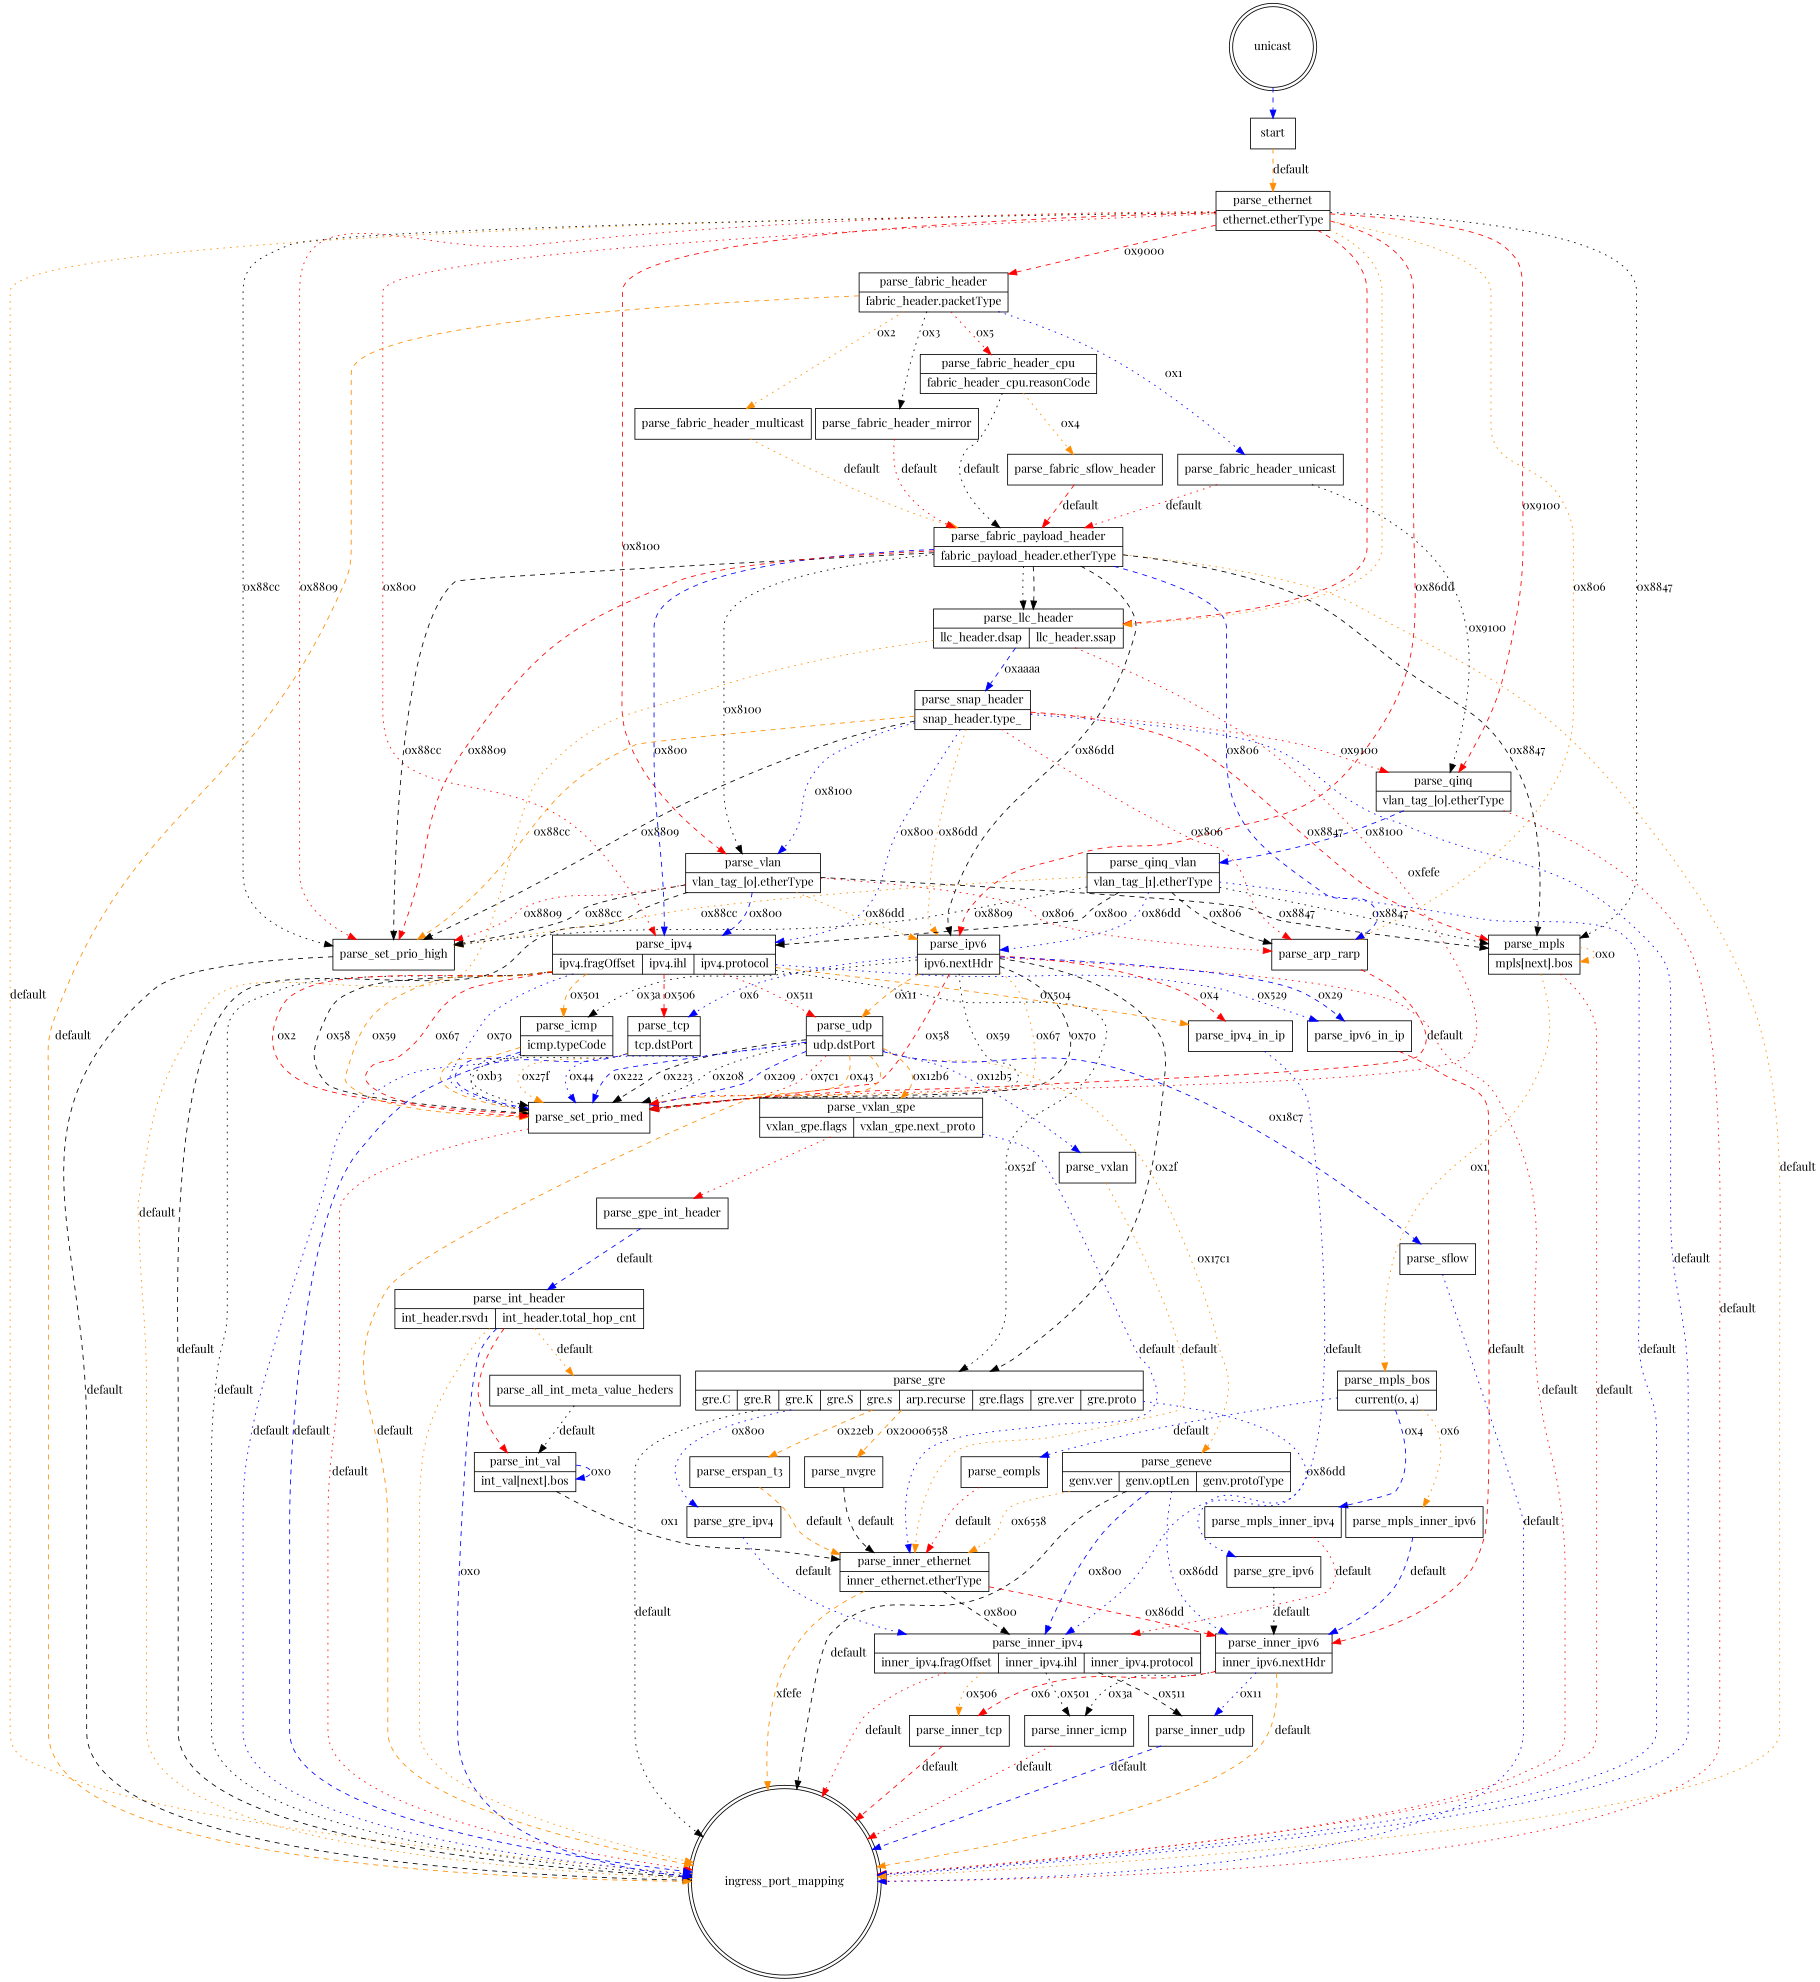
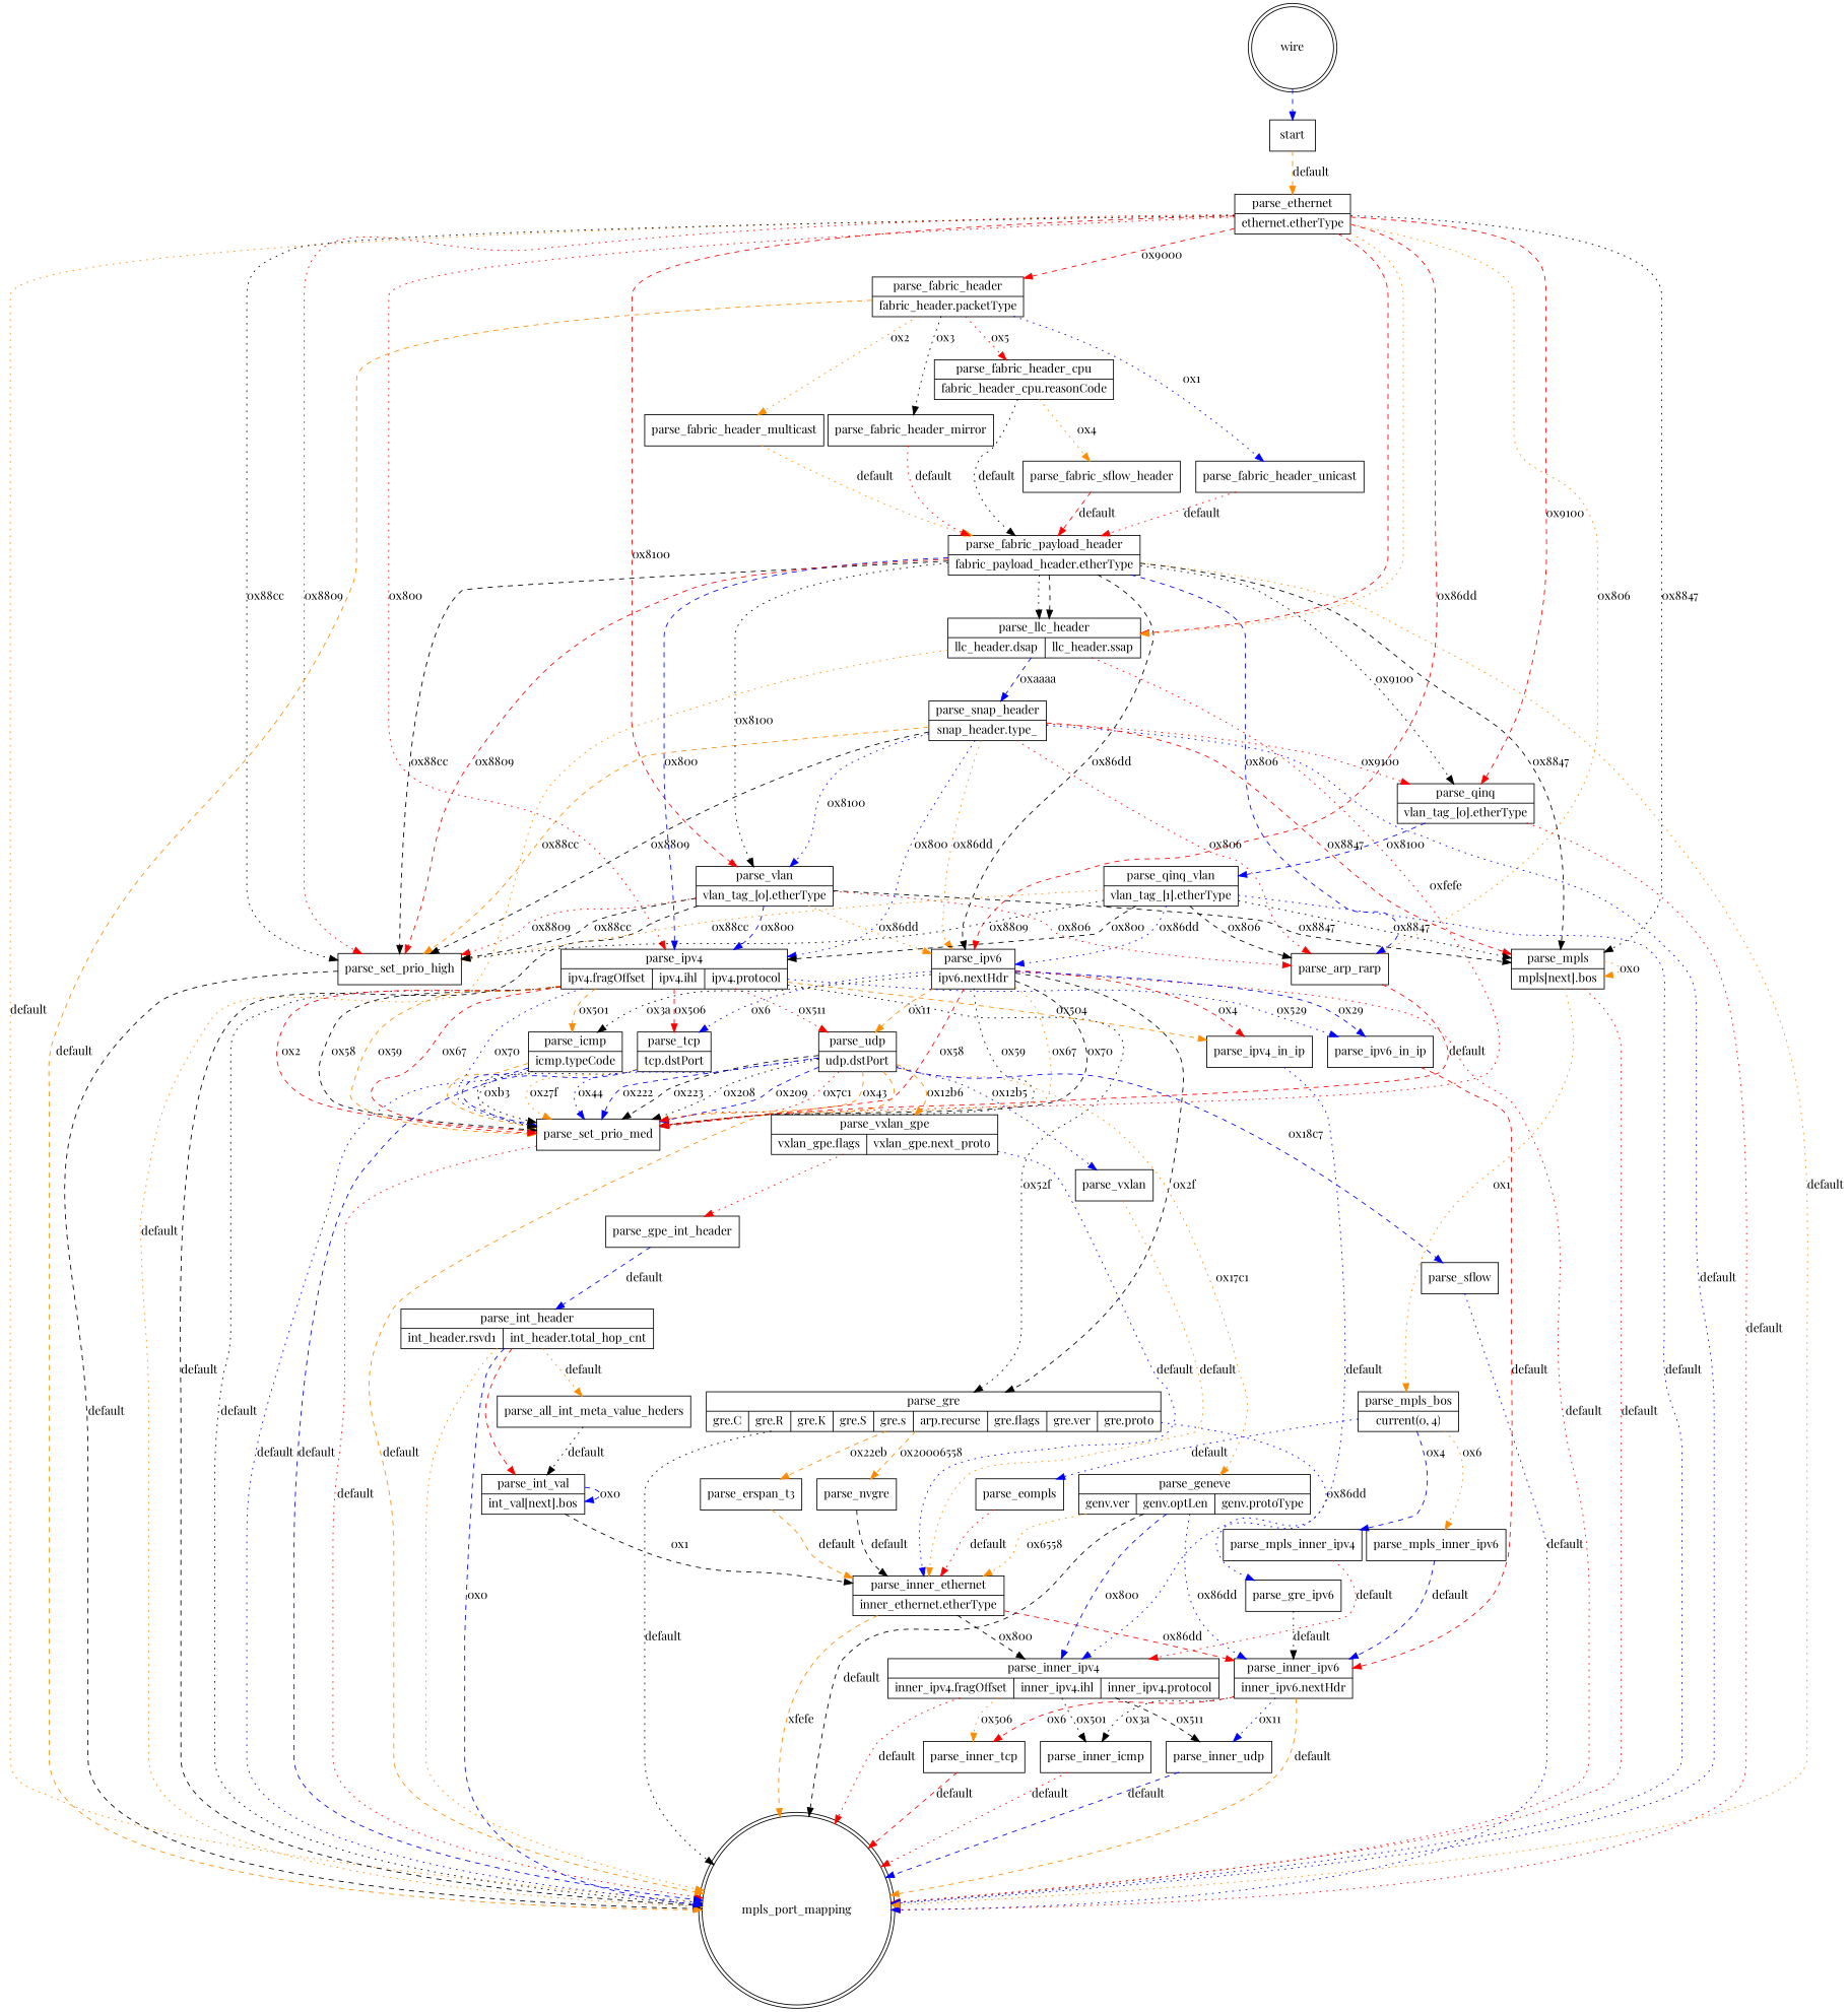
  digraph {
    fontname="Playfair Display"
    node [fontname="Playfair Display" shape=record]
    edge [color=black fontname="Playfair Display" style=dotted]
-   wire [shape=doublecircle label=unicast]
+   wire [shape=doublecircle]
    n2 [label="{start}"]
    n3 [label="{parse_ethernet | {ethernet.etherType}}"]
-   n4 [label=ingress_port_mapping shape=doublecircle]
+   n4 [label=mpls_port_mapping shape=doublecircle]
    n5 [label="{parse_llc_header | {llc_header.dsap | llc_header.ssap}}"]
    n6 [label="{parse_vlan | {vlan_tag_[0].etherType}}"]
    n7 [label="{parse_mpls | {mpls[next].bos}}"]
    n8 [label="{parse_ipv4 | {ipv4.fragOffset | ipv4.ihl | ipv4.protocol}}"]
    n9 [label="{parse_ipv6 | {ipv6.nextHdr}}"]
    n10 [label="{parse_arp_rarp}"]
    n11 [label="{parse_set_prio_high}"]
    n12 [label="{parse_qinq | {vlan_tag_[0].etherType}}"]
    n13 [label="{parse_fabric_header | {fabric_header.packetType}}"]
    n14 [label="{parse_snap_header | {snap_header.type_}}"]
    n15 [label="{parse_set_prio_med}"]
    n16 [label="{parse_mpls_bos | {current(0, 4)}}"]
    n17 [label="{parse_icmp | {icmp.typeCode}}"]
    n18 [label="{parse_tcp | {tcp.dstPort}}"]
    n19 [label="{parse_udp | {udp.dstPort}}"]
    n20 [label="{parse_gre | {gre.C | gre.R | gre.K | gre.S | gre.s | arp.recurse | gre.flags | gre.ver | gre.proto}}"]
    n21 [label="{parse_ipv4_in_ip}"]
    n22 [label="{parse_ipv6_in_ip}"]
    n23 [label="{parse_qinq_vlan | {vlan_tag_[1].etherType}}"]
    n24 [label="{parse_fabric_header_unicast}"]
    n25 [label="{parse_fabric_header_multicast}"]
    n26 [label="{parse_fabric_header_mirror}"]
    n27 [label="{parse_fabric_header_cpu | {fabric_header_cpu.reasonCode}}"]
    n28 [label="{parse_mpls_inner_ipv4}"]
    n29 [label="{parse_mpls_inner_ipv6}"]
    n30 [label="{parse_eompls}"]
    n31 [label="{parse_inner_ipv4 | {inner_ipv4.fragOffset | inner_ipv4.ihl | inner_ipv4.protocol}}"]
    n32 [label="{parse_inner_ipv6 | {inner_ipv6.nextHdr}}"]
    n33 [label="{parse_inner_ethernet | {inner_ethernet.etherType}}"]
    n34 [label="{parse_inner_icmp}"]
    n35 [label="{parse_inner_tcp}"]
    n36 [label="{parse_inner_udp}"]
    n37 [label="{parse_vxlan}"]
    n38 [label="{parse_geneve | {genv.ver | genv.optLen | genv.protoType}}"]
    n39 [label="{parse_vxlan_gpe | {vxlan_gpe.flags | vxlan_gpe.next_proto}}"]
    n40 [label="{parse_sflow}"]
    n41 [label="{parse_nvgre}"]
-   n42 [label="{parse_gre_ipv4}"]
    n43 [label="{parse_gre_ipv6}"]
    n44 [label="{parse_erspan_t3}"]
    n45 [label="{parse_gpe_int_header}"]
    n46 [label="{parse_int_header | {int_header.rsvd1 | int_header.total_hop_cnt}}"]
    n47 [label="{parse_int_val | {int_val[next].bos}}"]
    n48 [label="{parse_all_int_meta_value_heders}"]
    n49 [label="{parse_fabric_payload_header | {fabric_payload_header.etherType}}"]
    n50 [label="{parse_fabric_sflow_header}"]
    wire -> n2 [color=blue style=dashed]
    n2 -> n3 [color=darkorange label=default style=dashed]
    n3 -> n4 [color=darkorange label=default]
    n3 -> n5 [color=red style=dashed]
    n3 -> n5 [color=darkorange]
    n3 -> n6 [color=red label="0x8100" style=dashed]
    n3 -> n7 [label="0x8847"]
    n3 -> n8 [color=red label="0x800"]
    n3 -> n9 [color=red label="0x86dd" style=dashed]
    n3 -> n10 [color=darkorange label="0x806"]
    n3 -> n11 [label="0x88cc"]
    n3 -> n11 [color=red label="0x8809"]
    n3 -> n12 [color=red label="0x9100" style=dashed]
    n3 -> n13 [color=red label="0x9000" style=dashed]
    n5 -> n4 [color=darkorange label=default]
    n5 -> n14 [color=blue label="0xaaaa" style=dashed]
    n5 -> n15 [color=red label="0xfefe"]
    n6 -> n4 [label=default style=dashed]
    n6 -> n7 [label="0x8847" style=dashed]
    n6 -> n8 [color=blue label="0x800" style=dashed]
    n6 -> n9 [color=darkorange label="0x86dd"]
    n6 -> n10 [color=red label="0x806"]
    n6 -> n11 [label="0x88cc" style=dashed]
    n6 -> n11 [color=red label="0x8809"]
    n7 -> n4 [color=red label=default]
    n7 -> n7 [color=darkorange label="0x0"]
    n7 -> n16 [color=darkorange label="0x1"]
    n8 -> n4 [label=default]
    n8 -> n15 [color=red label="0x2" style=dashed]
    n8 -> n15 [label="0x58" style=dashed]
    n8 -> n15 [color=darkorange label="0x59" style=dashed]
    n8 -> n15 [color=red label="0x67" style=dashed]
    n8 -> n15 [color=blue label="0x70"]
    n8 -> n17 [color=darkorange label="0x501" style=dashed]
    n8 -> n18 [color=red label="0x506" style=dashed]
    n8 -> n19 [color=red label="0x511"]
    n8 -> n20 [label="0x52f"]
    n8 -> n21 [color=darkorange label="0x504" style=dashed]
    n8 -> n22 [color=blue label="0x529"]
    n9 -> n4 [color=red label=default]
    n9 -> n15 [color=red label="0x58" style=dashed]
    n9 -> n15 [label="0x59"]
    n9 -> n15 [color=darkorange label="0x67"]
    n9 -> n15 [label="0x70" style=dashed]
    n9 -> n17 [label="0x3a"]
    n9 -> n18 [color=blue label="0x6"]
    n9 -> n19 [color=darkorange label="0x11" style=dashed]
    n9 -> n20 [label="0x2f" style=dashed]
    n9 -> n21 [color=red label="0x4" style=dashed]
    n9 -> n22 [color=blue label="0x29" style=dashed]
    n10 -> n15 [color=red label=default style=dashed]
    n11 -> n4 [label=default style=dashed]
    n12 -> n4 [color=red label=default]
    n12 -> n23 [color=blue label="0x8100" style=dashed]
    n13 -> n4 [color=darkorange label=default style=dashed]
    n13 -> n24 [color=blue label="0x1"]
    n13 -> n25 [color=darkorange label="0x2"]
    n13 -> n26 [label="0x3"]
    n13 -> n27 [color=red label="0x5"]
    n14 -> n4 [color=blue label=default]
    n14 -> n6 [color=blue label="0x8100"]
    n14 -> n7 [color=red label="0x8847" style=dashed]
    n14 -> n8 [color=blue label="0x800"]
    n14 -> n9 [color=darkorange label="0x86dd"]
    n14 -> n10 [color=red label="0x806"]
    n14 -> n11 [color=darkorange label="0x88cc" style=dashed]
    n14 -> n11 [label="0x8809" style=dashed]
    n14 -> n12 [color=red label="0x9100"]
    n15 -> n4 [color=red label=default]
    n16 -> n28 [color=blue label="0x4" style=dashed]
    n16 -> n29 [color=darkorange label="0x6"]
    n16 -> n30 [color=blue label=default]
    n17 -> n4 [color=blue label=default]
    n17 -> n15 [color=darkorange style=dashed]
    n17 -> n15 [color=blue style=dashed]
    n17 -> n15
    n18 -> n4 [color=blue label=default style=dashed]
    n18 -> n15 [label="0xb3"]
    n18 -> n15 [color=darkorange label="0x27f"]
    n19 -> n4 [color=darkorange label=default style=dashed]
    n19 -> n15 [color=darkorange label="0x43" style=dashed]
    n19 -> n15 [color=blue label="0x44"]
    n19 -> n15 [color=blue label="0x222" style=dashed]
    n19 -> n15 [label="0x223" style=dashed]
    n19 -> n15 [label="0x208"]
    n19 -> n15 [color=blue label="0x209" style=dashed]
    n19 -> n15 [color=red label="0x7c1"]
    n19 -> n37 [color=blue label="0x12b5"]
    n19 -> n38 [color=darkorange label="0x17c1"]
    n19 -> n39 [color=darkorange label="0x12b6" style=dashed]
    n19 -> n40 [color=blue label="0x18c7" style=dashed]
    n20 -> n4 [label=default]
    n20 -> n41 [color=darkorange label="0x20006558" style=dashed]
-   n20 -> n42 [color=blue label="0x800"]
    n20 -> n43 [color=blue label="0x86dd"]
    n20 -> n44 [color=darkorange label="0x22eb" style=dashed]
    n21 -> n31 [color=blue label=default]
    n22 -> n32 [color=red label=default style=dashed]
    n23 -> n4 [color=blue label=default]
    n23 -> n7 [label="0x8847"]
    n23 -> n8 [label="0x800" style=dashed]
    n23 -> n9 [color=blue label="0x86dd"]
    n23 -> n10 [label="0x806" style=dashed]
    n23 -> n11 [color=darkorange label="0x88cc"]
    n23 -> n11 [label="0x8809"]
    n24 -> n49 [color=red label=default]
    n25 -> n49 [color=darkorange label=default]
    n26 -> n49 [color=red label=default]
    n27 -> n49 [label=default]
    n27 -> n50 [color=darkorange label="0x4"]
    n28 -> n31 [color=red label=default]
    n29 -> n32 [color=blue label=default style=dashed]
    n30 -> n33 [color=red label=default]
    n31 -> n4 [color=red label=default]
    n31 -> n34 [label="0x501"]
    n31 -> n35 [color=darkorange label="0x506"]
    n31 -> n36 [label="0x511" style=dashed]
    n32 -> n4 [color=darkorange label=default style=dashed]
    n32 -> n34 [label="0x3a"]
    n32 -> n35 [color=red label="0x6" style=dashed]
    n32 -> n36 [color=blue label="0x11"]
    n33 -> n4 [color=darkorange label=xfefe style=dashed]
    n33 -> n31 [label="0x800" style=dashed]
    n33 -> n32 [color=red label="0x86dd" style=dashed]
    n34 -> n4 [color=red label=default]
    n35 -> n4 [color=red label=default style=dashed]
    n36 -> n4 [color=blue label=default style=dashed]
    n37 -> n33 [color=darkorange label=default]
    n38 -> n4 [label=default style=dashed]
    n38 -> n31 [color=blue label="0x800" style=dashed]
    n38 -> n32 [color=blue label="0x86dd"]
    n38 -> n33 [color=darkorange label="0x6558"]
    n39 -> n33 [color=blue label=default]
    n39 -> n45 [color=red]
    n40 -> n4 [color=blue label=default]
    n41 -> n33 [label=default style=dashed]
-   n42 -> n31 [color=blue label=default]
    n43 -> n32 [label=default]
    n44 -> n33 [color=darkorange label=default style=dashed]
    n45 -> n46 [color=blue label=default style=dashed]
    n46 -> n4 [color=blue label="0x0" style=dashed]
    n46 -> n4 [color=darkorange]
    n46 -> n47 [color=red style=dashed]
    n46 -> n48 [color=darkorange label=default]
    n47 -> n33 [label="0x1" style=dashed]
    n47 -> n47 [color=blue label="0x0" style=dashed]
    n48 -> n47 [label=default]
    n49 -> n4 [color=darkorange label=default]
    n49 -> n5
    n49 -> n5 [style=dashed]
    n49 -> n6 [label="0x8100"]
    n49 -> n7 [label="0x8847" style=dashed]
    n49 -> n8 [color=blue label="0x800" style=dashed]
    n49 -> n9 [label="0x86dd" style=dashed]
    n49 -> n10 [color=blue label="0x806" style=dashed]
    n49 -> n11 [label="0x88cc" style=dashed]
    n49 -> n11 [color=red label="0x8809" style=dashed]
-   n24 -> n12 [label="0x9100"]
+   n49 -> n12 [label="0x9100"]
    n50 -> n49 [color=red label=default style=dashed]
  }
